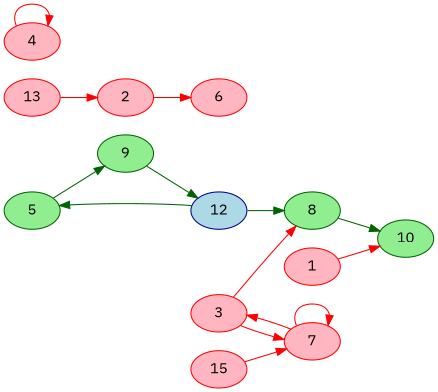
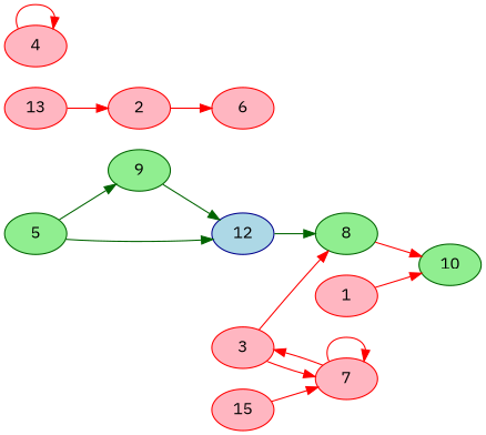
  digraph {
    fontname="IBM Plex Sans"
    rankdir=LR
    node [color=red fillcolor=lightpink fontname="IBM Plex Sans" fontsize=14 style=filled]
    edge [color=red fontname="IBM Plex Sans" fontsize=14]
    5 [color=darkgreen fillcolor=lightgreen]
    9 [color=darkgreen fillcolor=lightgreen]
    12 [color=darkblue fillcolor=lightblue]
    8 [color=darkgreen fillcolor=lightgreen]
    10 [color=darkgreen fillcolor=lightgreen]
    1
    2
    6
    3
    7
    4
    13
    15
    5 -> 9 [color=darkgreen]
    9 -> 12 [color=darkgreen]
-   12 -> 5 [color=darkgreen]
+   5 -> 12 [color=darkgreen]
    12 -> 8 [color=darkgreen]
-   8 -> 10 [color=darkgreen]
+   8 -> 10
    1 -> 10
    2 -> 6
    3 -> 8
    3 -> 7
    7 -> 3
    7 -> 7
    4 -> 4
    13 -> 2
    15 -> 7
  }
